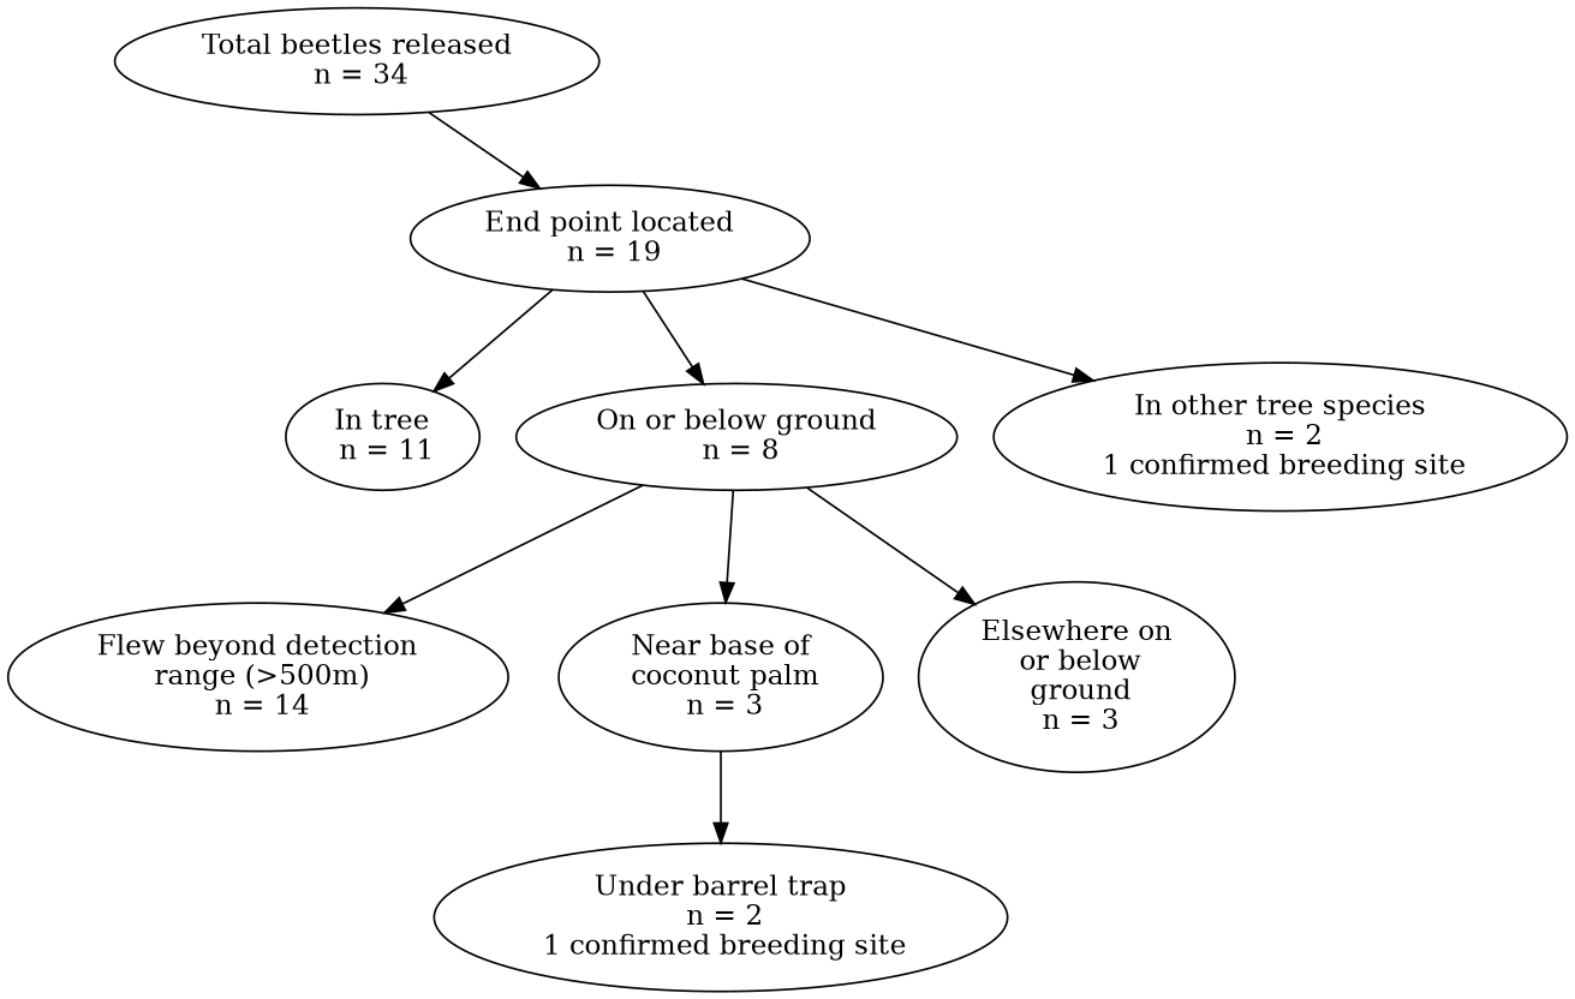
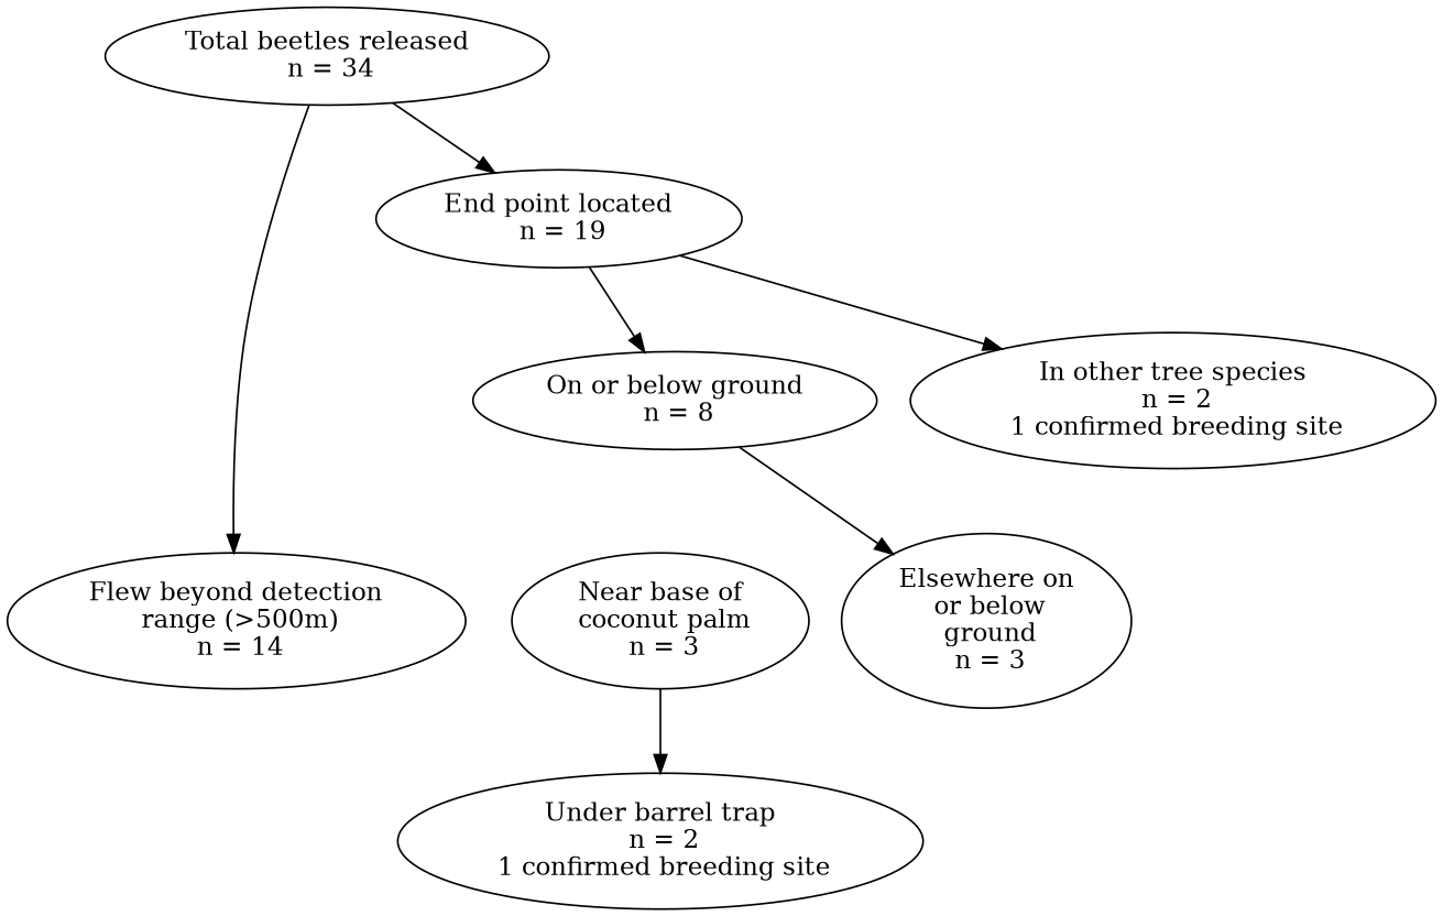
  digraph {
    "Total beetles released\n n = 34"
    "Flew beyond detection\n range (>500m)\n n = 14"
    "End point located\n n = 19"
-   "In tree\n n = 11"
    "On or below ground\n n = 8"
    "In other tree species\n n = 2\n 1 confirmed breeding site"
    "Near base of\n coconut palm\n n = 3"
    "Elsewhere on\n or below\n ground\n n = 3"
    "Under barrel trap\n n = 2\n 1 confirmed breeding site"
-   "On or below ground\n n = 8" -> "Flew beyond detection\n range (>500m)\n n = 14"
+   "Total beetles released\n n = 34" -> "Flew beyond detection\n range (>500m)\n n = 14"
    "Total beetles released\n n = 34" -> "End point located\n n = 19"
-   "End point located\n n = 19" -> "In tree\n n = 11"
    "End point located\n n = 19" -> "On or below ground\n n = 8"
    "End point located\n n = 19" -> "In other tree species\n n = 2\n 1 confirmed breeding site"
-   "On or below ground\n n = 8" -> "Near base of\n coconut palm\n n = 3"
    "On or below ground\n n = 8" -> "Elsewhere on\n or below\n ground\n n = 3"
    "Near base of\n coconut palm\n n = 3" -> "Under barrel trap\n n = 2\n 1 confirmed breeding site"
  }
